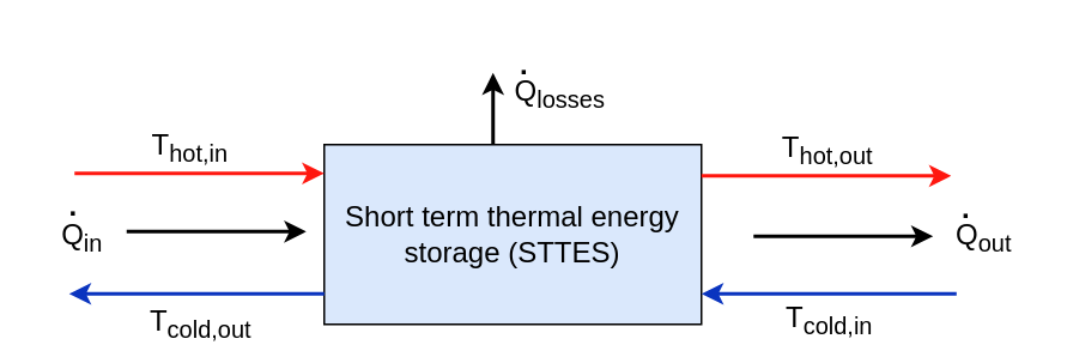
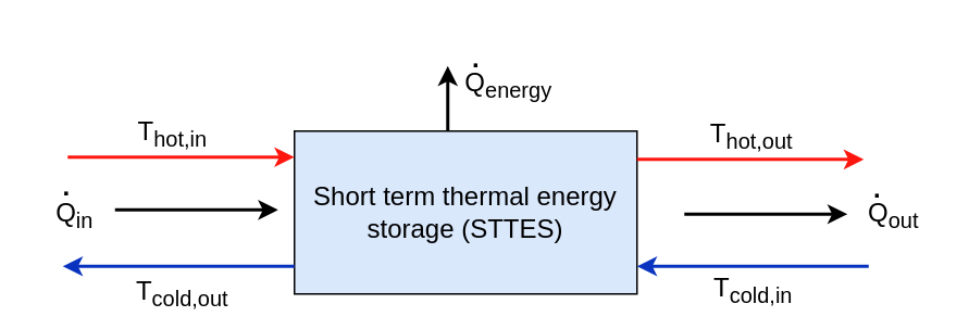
  <mxCell id="0" />
  <mxCell id="1" parent="0" />
  <mxCell id="2" value="" style="endArrow=classic;html=1;rounded=0;fontSize=16;strokeWidth=2;" parent="1" edge="1"><mxGeometry width="50" height="50" relative="1" as="geometry"><mxPoint x="419" y="131" as="sourcePoint" /><mxPoint x="519" y="131" as="targetPoint" /></mxGeometry></mxCell>
  <mxCell id="3" value="Q&lt;sub&gt;out&lt;/sub&gt;" style="text;html=1;align=center;verticalAlign=middle;resizable=0;points=[];autosize=1;strokeColor=none;fillColor=none;fontSize=16;" parent="1" vertex="1"><mxGeometry x="522" y="112" width="50" height="40" as="geometry" /></mxCell>
  <mxCell id="4" value="&lt;font style=&quot;font-size: 16px;&quot;&gt;Short term thermal energy storage (STTES)&lt;/font&gt;" style="rounded=0;whiteSpace=wrap;html=1;fillColor=#dae8fc;" parent="1" vertex="1"><mxGeometry x="180" y="80" width="210" height="100" as="geometry" /></mxCell>
  <mxCell id="5" value="" style="endArrow=classic;html=1;rounded=0;fontSize=19;entryX=-0.009;entryY=0.171;entryDx=0;entryDy=0;entryPerimeter=0;fillColor=#dae8fc;strokeColor=#0A34BF;strokeWidth=2;" parent="1" edge="1"><mxGeometry width="50" height="50" relative="1" as="geometry"><mxPoint x="532.03" y="163" as="sourcePoint" /><mxPoint x="390" y="163" as="targetPoint" /></mxGeometry></mxCell>
  <mxCell id="6" value="&lt;font style=&quot;font-size: 16px;&quot;&gt;T&lt;sub style=&quot;&quot;&gt;cold,in&lt;/sub&gt;&lt;/font&gt;" style="edgeLabel;html=1;align=center;verticalAlign=middle;resizable=0;points=[];fontSize=16;" parent="5" vertex="1" connectable="0"><mxGeometry x="-0.447" y="-1" relative="1" as="geometry"><mxPoint x="-33" y="15" as="offset" /></mxGeometry></mxCell>
  <mxCell id="7" value="" style="endArrow=classic;html=1;rounded=0;fontSize=19;strokeColor=#FF170F;strokeWidth=2;" parent="1" edge="1"><mxGeometry width="50" height="50" relative="1" as="geometry"><mxPoint x="390" y="97.41" as="sourcePoint" /><mxPoint x="529" y="97.41" as="targetPoint" /></mxGeometry></mxCell>
  <mxCell id="8" value="&lt;font style=&quot;font-size: 16px;&quot;&gt;T&lt;sub style=&quot;&quot;&gt;hot,out&lt;/sub&gt;&lt;/font&gt;" style="edgeLabel;html=1;align=center;verticalAlign=middle;resizable=0;points=[];fontSize=16;" parent="7" vertex="1" connectable="0"><mxGeometry x="-0.447" y="-1" relative="1" as="geometry"><mxPoint x="31" y="-16" as="offset" /></mxGeometry></mxCell>
  <mxCell id="9" value="" style="endArrow=classic;html=1;rounded=0;fontSize=16;strokeWidth=2;" parent="1" edge="1"><mxGeometry width="50" height="50" relative="1" as="geometry"><mxPoint x="70" y="128.41" as="sourcePoint" /><mxPoint x="170" y="128.41" as="targetPoint" /></mxGeometry></mxCell>
  <mxCell id="10" value="Q&lt;sub&gt;in&lt;/sub&gt;" style="text;html=1;align=center;verticalAlign=middle;resizable=0;points=[];autosize=1;strokeColor=none;fillColor=none;fontSize=16;" parent="1" vertex="1"><mxGeometry x="20" y="112" width="50" height="40" as="geometry" /></mxCell>
  <mxCell id="11" value="" style="endArrow=classic;html=1;rounded=0;fontSize=19;entryX=-0.009;entryY=0.171;entryDx=0;entryDy=0;entryPerimeter=0;fillColor=#dae8fc;strokeColor=#0A34BF;strokeWidth=2;" parent="1" edge="1"><mxGeometry width="50" height="50" relative="1" as="geometry"><mxPoint x="180" y="163" as="sourcePoint" /><mxPoint x="37.97" y="163" as="targetPoint" /></mxGeometry></mxCell>
  <mxCell id="12" value="&lt;font style=&quot;font-size: 16px;&quot;&gt;T&lt;sub style=&quot;&quot;&gt;cold,out&lt;/sub&gt;&lt;/font&gt;" style="edgeLabel;html=1;align=center;verticalAlign=middle;resizable=0;points=[];fontSize=16;" parent="11" vertex="1" connectable="0"><mxGeometry x="-0.447" y="-1" relative="1" as="geometry"><mxPoint x="-31" y="17" as="offset" /></mxGeometry></mxCell>
  <mxCell id="13" value="" style="endArrow=classic;html=1;rounded=0;fontSize=19;strokeColor=#FF170F;strokeWidth=2;" parent="1" edge="1"><mxGeometry width="50" height="50" relative="1" as="geometry"><mxPoint x="41" y="96" as="sourcePoint" /><mxPoint x="180" y="96" as="targetPoint" /></mxGeometry></mxCell>
  <mxCell id="14" value="&lt;font style=&quot;font-size: 16px;&quot;&gt;T&lt;sub style=&quot;&quot;&gt;hot,in&lt;/sub&gt;&lt;/font&gt;" style="edgeLabel;html=1;align=center;verticalAlign=middle;resizable=0;points=[];fontSize=16;" parent="13" vertex="1" connectable="0"><mxGeometry x="-0.447" y="-1" relative="1" as="geometry"><mxPoint x="25" y="-16" as="offset" /></mxGeometry></mxCell>
  <mxCell id="15" value="." style="text;html=1;align=center;verticalAlign=middle;resizable=0;points=[];autosize=1;strokeColor=none;fillColor=none;fontSize=16;fontStyle=1" parent="1" vertex="1"><mxGeometry x="25" y="99" width="30" height="30" as="geometry" /></mxCell>
  <mxCell id="16" value="" style="endArrow=classic;html=1;rounded=0;fontSize=16;strokeWidth=2;" parent="1" edge="1"><mxGeometry width="50" height="50" relative="1" as="geometry"><mxPoint x="274" y="80" as="sourcePoint" /><mxPoint x="274" y="40" as="targetPoint" /></mxGeometry></mxCell>
- <mxCell id="17" value="Q&lt;sub&gt;losses&lt;/sub&gt;" style="text;html=1;align=center;verticalAlign=middle;resizable=0;points=[];autosize=1;strokeColor=none;fillColor=none;fontSize=16;" parent="1" vertex="1"><mxGeometry x="276" y="32" width="70" height="40" as="geometry" /></mxCell>
+ <mxCell id="17" value="Q&lt;sub&gt;energy&lt;/sub&gt;" style="text;html=1;align=center;verticalAlign=middle;resizable=0;points=[];autosize=1;strokeColor=none;fillColor=none;fontSize=16;" parent="1" vertex="1"><mxGeometry x="276" y="32" width="70" height="40" as="geometry" /></mxCell>
  <mxCell id="18" value="." style="text;html=1;align=center;verticalAlign=middle;resizable=0;points=[];autosize=1;strokeColor=none;fillColor=none;fontSize=16;fontStyle=1" parent="1" vertex="1"><mxGeometry x="276" y="20" width="30" height="30" as="geometry" /></mxCell>
  <mxCell id="19" value="." style="text;html=1;align=center;verticalAlign=middle;resizable=0;points=[];autosize=1;strokeColor=none;fillColor=none;fontSize=16;fontStyle=1" parent="1" vertex="1"><mxGeometry x="522" y="100" width="30" height="30" as="geometry" /></mxCell>
